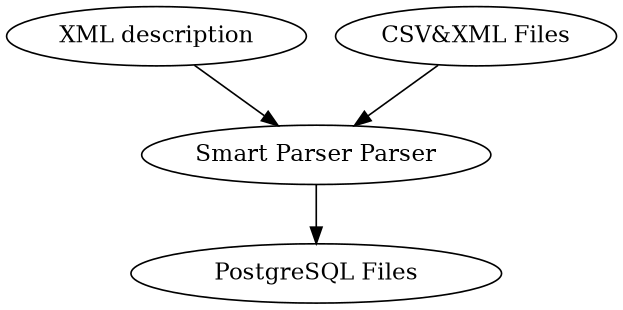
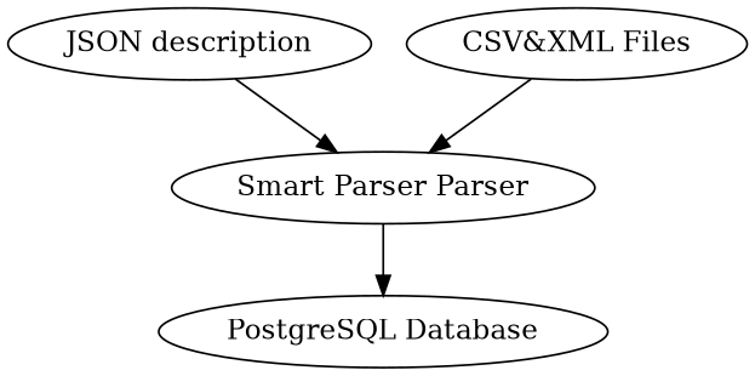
  digraph {
-   n1 [label="PostgreSQL Files"]
+   n1 [label="PostgreSQL Database"]
    n2 [label="Smart Parser Parser"]
-   n3 [label="XML description"]
+   n3 [label="JSON description"]
    n4 [label="CSV&XML Files"]
    n2 -> n1
    n3 -> n2
    n4 -> n2
  }
